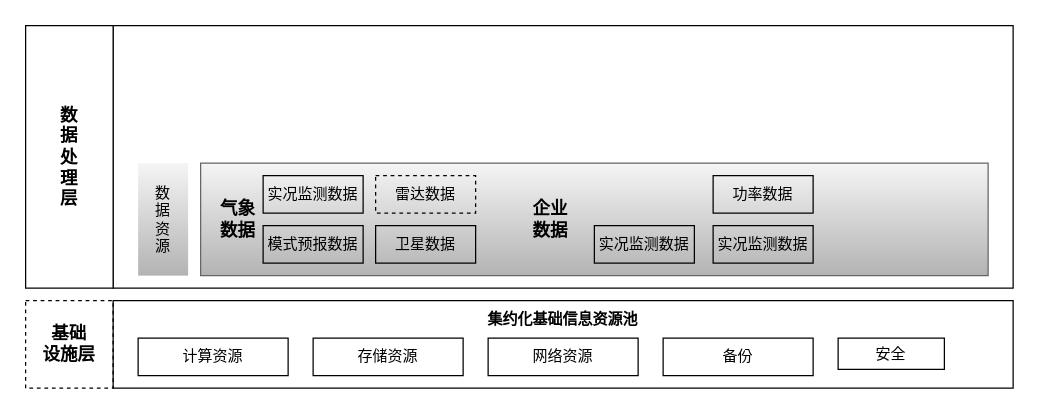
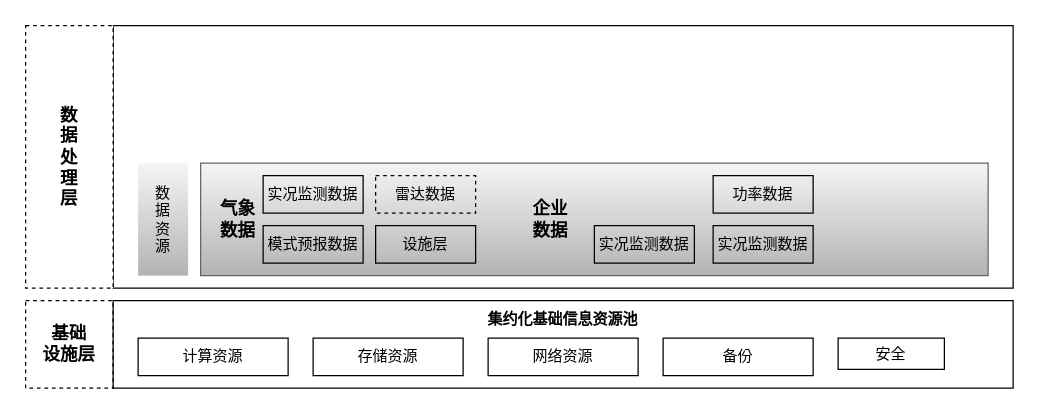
  <mxCell id="0" />
  <mxCell id="1" parent="0" />
  <mxCell id="2" value="" style="rounded=0;whiteSpace=wrap;html=1;fillColor=none;" vertex="1" parent="1"><mxGeometry x="90" y="240" width="720" height="70" as="geometry" /></mxCell>
  <mxCell id="3" value="" style="rounded=0;whiteSpace=wrap;html=1;fillColor=none;" vertex="1" parent="1"><mxGeometry x="90" y="20" width="720" height="210" as="geometry" /></mxCell>
  <mxCell id="4" value="" style="rounded=0;whiteSpace=wrap;html=1;fillColor=#f5f5f5;gradientColor=#b3b3b3;strokeColor=#666666;" vertex="1" parent="1"><mxGeometry x="160" y="130" width="630" height="90" as="geometry" /></mxCell>
  <mxCell id="5" value="计算资源" style="rounded=0;whiteSpace=wrap;html=1;fillColor=none;" vertex="1" parent="1"><mxGeometry x="110" y="270" width="120" height="30" as="geometry" /></mxCell>
  <mxCell id="6" value="存储资源" style="rounded=0;whiteSpace=wrap;html=1;fillColor=none;" vertex="1" parent="1"><mxGeometry x="250" y="270" width="120" height="30" as="geometry" /></mxCell>
  <mxCell id="7" value="网络资源" style="rounded=0;whiteSpace=wrap;html=1;fillColor=none;" vertex="1" parent="1"><mxGeometry x="390" y="270" width="120" height="30" as="geometry" /></mxCell>
  <mxCell id="8" value="备份" style="rounded=0;whiteSpace=wrap;html=1;fillColor=none;" vertex="1" parent="1"><mxGeometry x="530" y="270" width="120" height="30" as="geometry" /></mxCell>
  <mxCell id="9" value="安全" style="rounded=0;whiteSpace=wrap;html=1;fillColor=none;" vertex="1" parent="1"><mxGeometry x="670" y="270" width="85" height="25" as="geometry" /></mxCell>
  <mxCell id="10" value="&lt;font face=&quot;Times New Roman&quot; style=&quot;font-size: 14px;&quot;&gt;&lt;b style=&quot;&quot;&gt;基础&lt;/b&gt;&lt;/font&gt;&lt;div&gt;&lt;font face=&quot;xRImtguvzTZKVekVsjoN&quot; style=&quot;font-size: 14px;&quot;&gt;&lt;b style=&quot;&quot;&gt;设施层&lt;/b&gt;&lt;/font&gt;&lt;/div&gt;" style="whiteSpace=wrap;html=1;aspect=fixed;fillColor=none;dashed=1;" vertex="1" parent="1"><mxGeometry x="20" y="240" width="70" height="70" as="geometry" /></mxCell>
  <mxCell id="11" value="&lt;b&gt;集约化基础信息资源池&lt;/b&gt;" style="text;html=1;align=center;verticalAlign=middle;whiteSpace=wrap;rounded=0;" vertex="1" parent="1"><mxGeometry x="345" y="240" width="210" height="30" as="geometry" /></mxCell>
  <mxCell id="12" value="数&lt;div&gt;据&lt;/div&gt;&lt;div&gt;资&lt;/div&gt;&lt;div&gt;源&lt;/div&gt;" style="rounded=0;whiteSpace=wrap;html=1;fillColor=#f5f5f5;strokeColor=none;gradientColor=#b3b3b3;" vertex="1" parent="1"><mxGeometry x="110" y="130" width="40" height="90" as="geometry" /></mxCell>
- <mxCell id="13" value="&lt;font style=&quot;font-size: 14px;&quot;&gt;&lt;b style=&quot;&quot;&gt;数&lt;/b&gt;&lt;/font&gt;&lt;div&gt;&lt;font style=&quot;font-size: 14px;&quot;&gt;&lt;b&gt;据&lt;/b&gt;&lt;/font&gt;&lt;/div&gt;&lt;div&gt;&lt;font style=&quot;font-size: 14px;&quot;&gt;&lt;b&gt;处&lt;/b&gt;&lt;/font&gt;&lt;/div&gt;&lt;div&gt;&lt;font style=&quot;font-size: 14px;&quot;&gt;&lt;b&gt;理&lt;/b&gt;&lt;/font&gt;&lt;/div&gt;&lt;div&gt;&lt;span style=&quot;background-color: initial;&quot;&gt;&lt;font face=&quot;Times New Roman&quot; style=&quot;font-size: 14px;&quot;&gt;&lt;b&gt;层&lt;/b&gt;&lt;/font&gt;&lt;/span&gt;&lt;br&gt;&lt;/div&gt;" style="rounded=0;whiteSpace=wrap;html=1;" vertex="1" parent="1"><mxGeometry x="20" y="20" width="70" height="210" as="geometry" /></mxCell>
+ <mxCell id="13" value="&lt;font style=&quot;font-size: 14px;&quot;&gt;&lt;b style=&quot;&quot;&gt;数&lt;/b&gt;&lt;/font&gt;&lt;div&gt;&lt;font style=&quot;font-size: 14px;&quot;&gt;&lt;b&gt;据&lt;/b&gt;&lt;/font&gt;&lt;/div&gt;&lt;div&gt;&lt;font style=&quot;font-size: 14px;&quot;&gt;&lt;b&gt;处&lt;/b&gt;&lt;/font&gt;&lt;/div&gt;&lt;div&gt;&lt;font style=&quot;font-size: 14px;&quot;&gt;&lt;b&gt;理&lt;/b&gt;&lt;/font&gt;&lt;/div&gt;&lt;div&gt;&lt;span style=&quot;background-color: initial;&quot;&gt;&lt;font face=&quot;Times New Roman&quot; style=&quot;font-size: 14px;&quot;&gt;&lt;b&gt;层&lt;/b&gt;&lt;/font&gt;&lt;/span&gt;&lt;br&gt;&lt;/div&gt;" style="rounded=0;whiteSpace=wrap;html=1;dashed=1;" vertex="1" parent="1"><mxGeometry x="20" y="20" width="70" height="210" as="geometry" /></mxCell>
  <mxCell id="14" value="&lt;font face=&quot;Times New Roman&quot; style=&quot;font-size: 14px;&quot;&gt;&lt;b&gt;气象&lt;/b&gt;&lt;/font&gt;&lt;div&gt;&lt;font style=&quot;font-size: 14px;&quot;&gt;&lt;b&gt;数据&lt;/b&gt;&lt;/font&gt;&lt;/div&gt;" style="text;html=1;align=center;verticalAlign=middle;whiteSpace=wrap;rounded=0;" vertex="1" parent="1"><mxGeometry x="160" y="145" width="60" height="60" as="geometry" /></mxCell>
  <mxCell id="15" value="实况监测数据" style="rounded=0;whiteSpace=wrap;html=1;fillColor=none;" vertex="1" parent="1"><mxGeometry x="210" y="140" width="80" height="30" as="geometry" /></mxCell>
  <mxCell id="16" value="模式预报数据" style="rounded=0;whiteSpace=wrap;html=1;fillColor=none;" vertex="1" parent="1"><mxGeometry x="210" y="180" width="80" height="30" as="geometry" /></mxCell>
  <mxCell id="17" value="雷达数据" style="rounded=0;whiteSpace=wrap;html=1;fillColor=none;dashed=1;" vertex="1" parent="1"><mxGeometry x="300" y="140" width="80" height="30" as="geometry" /></mxCell>
- <mxCell id="18" value="卫星数据" style="rounded=0;whiteSpace=wrap;html=1;fillColor=none;" vertex="1" parent="1"><mxGeometry x="300" y="180" width="80" height="30" as="geometry" /></mxCell>
+ <mxCell id="18" value="设施层" style="rounded=0;whiteSpace=wrap;html=1;fillColor=none;" vertex="1" parent="1"><mxGeometry x="300" y="180" width="80" height="30" as="geometry" /></mxCell>
  <mxCell id="19" value="&lt;font face=&quot;Times New Roman&quot; style=&quot;font-size: 14px;&quot;&gt;&lt;b&gt;企业&lt;/b&gt;&lt;/font&gt;&lt;div&gt;&lt;font style=&quot;font-size: 14px;&quot;&gt;&lt;b&gt;数据&lt;/b&gt;&lt;/font&gt;&lt;/div&gt;" style="text;html=1;align=center;verticalAlign=middle;whiteSpace=wrap;rounded=0;" vertex="1" parent="1"><mxGeometry x="410" y="145" width="60" height="60" as="geometry" /></mxCell>
  <mxCell id="20" value="功率数据" style="rounded=0;whiteSpace=wrap;html=1;fillColor=none;" vertex="1" parent="1"><mxGeometry x="570" y="140" width="80" height="30" as="geometry" /></mxCell>
  <mxCell id="21" value="实况监测数据" style="rounded=0;whiteSpace=wrap;html=1;fillColor=none;" vertex="1" parent="1"><mxGeometry x="475" y="180" width="80" height="30" as="geometry" /></mxCell>
  <mxCell id="22" value="实况监测数据" style="rounded=0;whiteSpace=wrap;html=1;fillColor=none;" vertex="1" parent="1"><mxGeometry x="570" y="180" width="80" height="30" as="geometry" /></mxCell>
